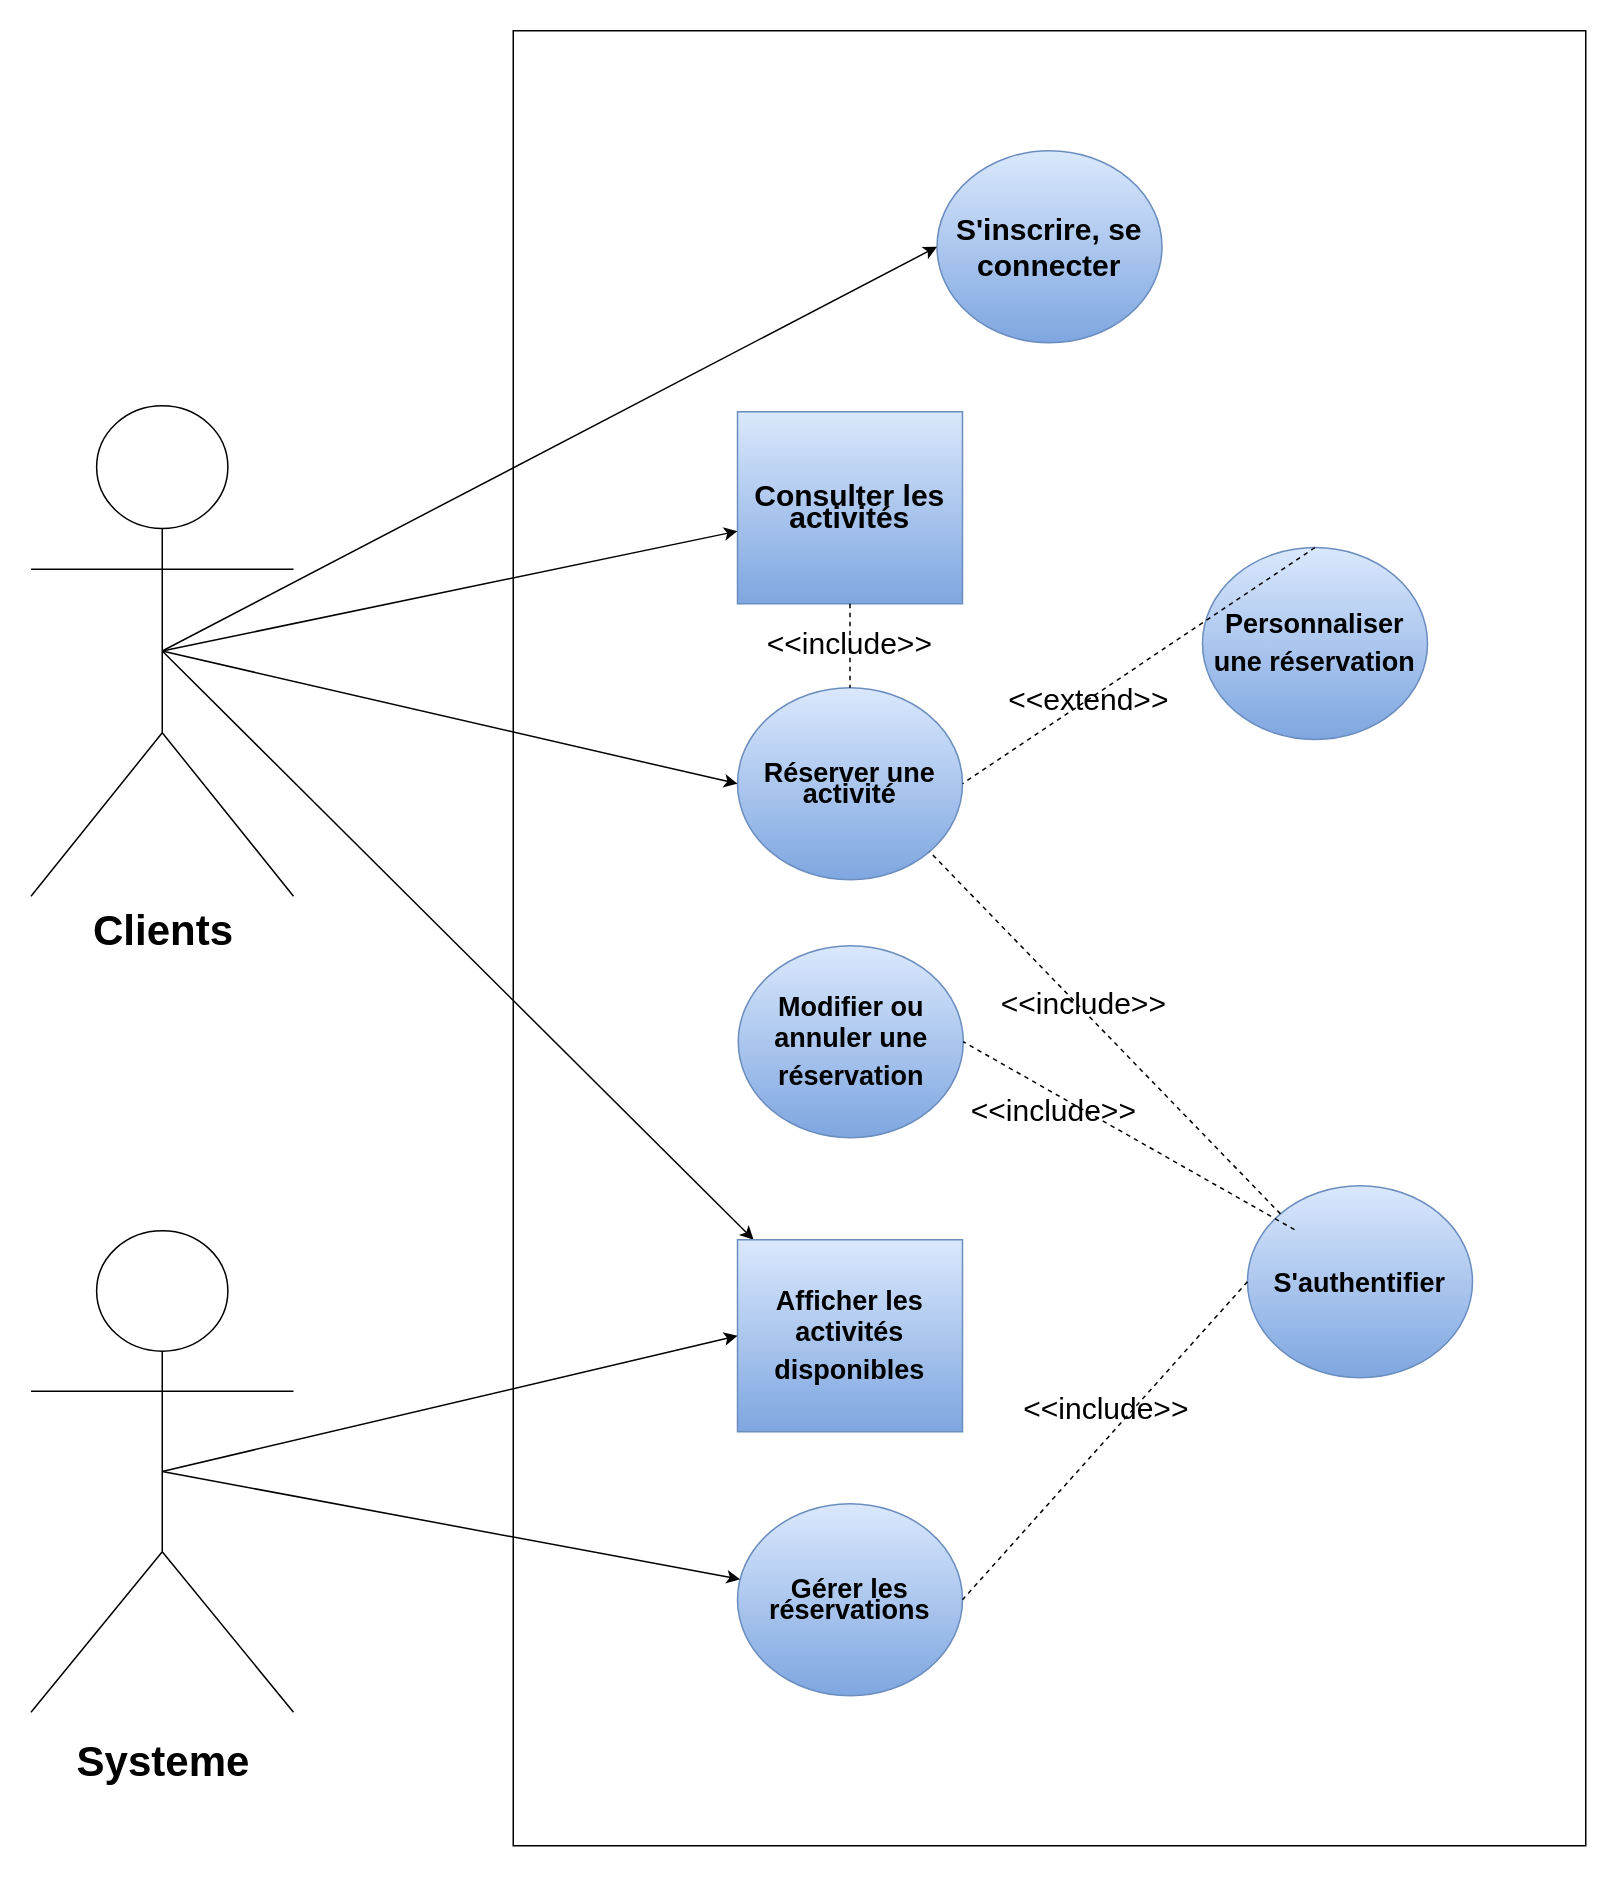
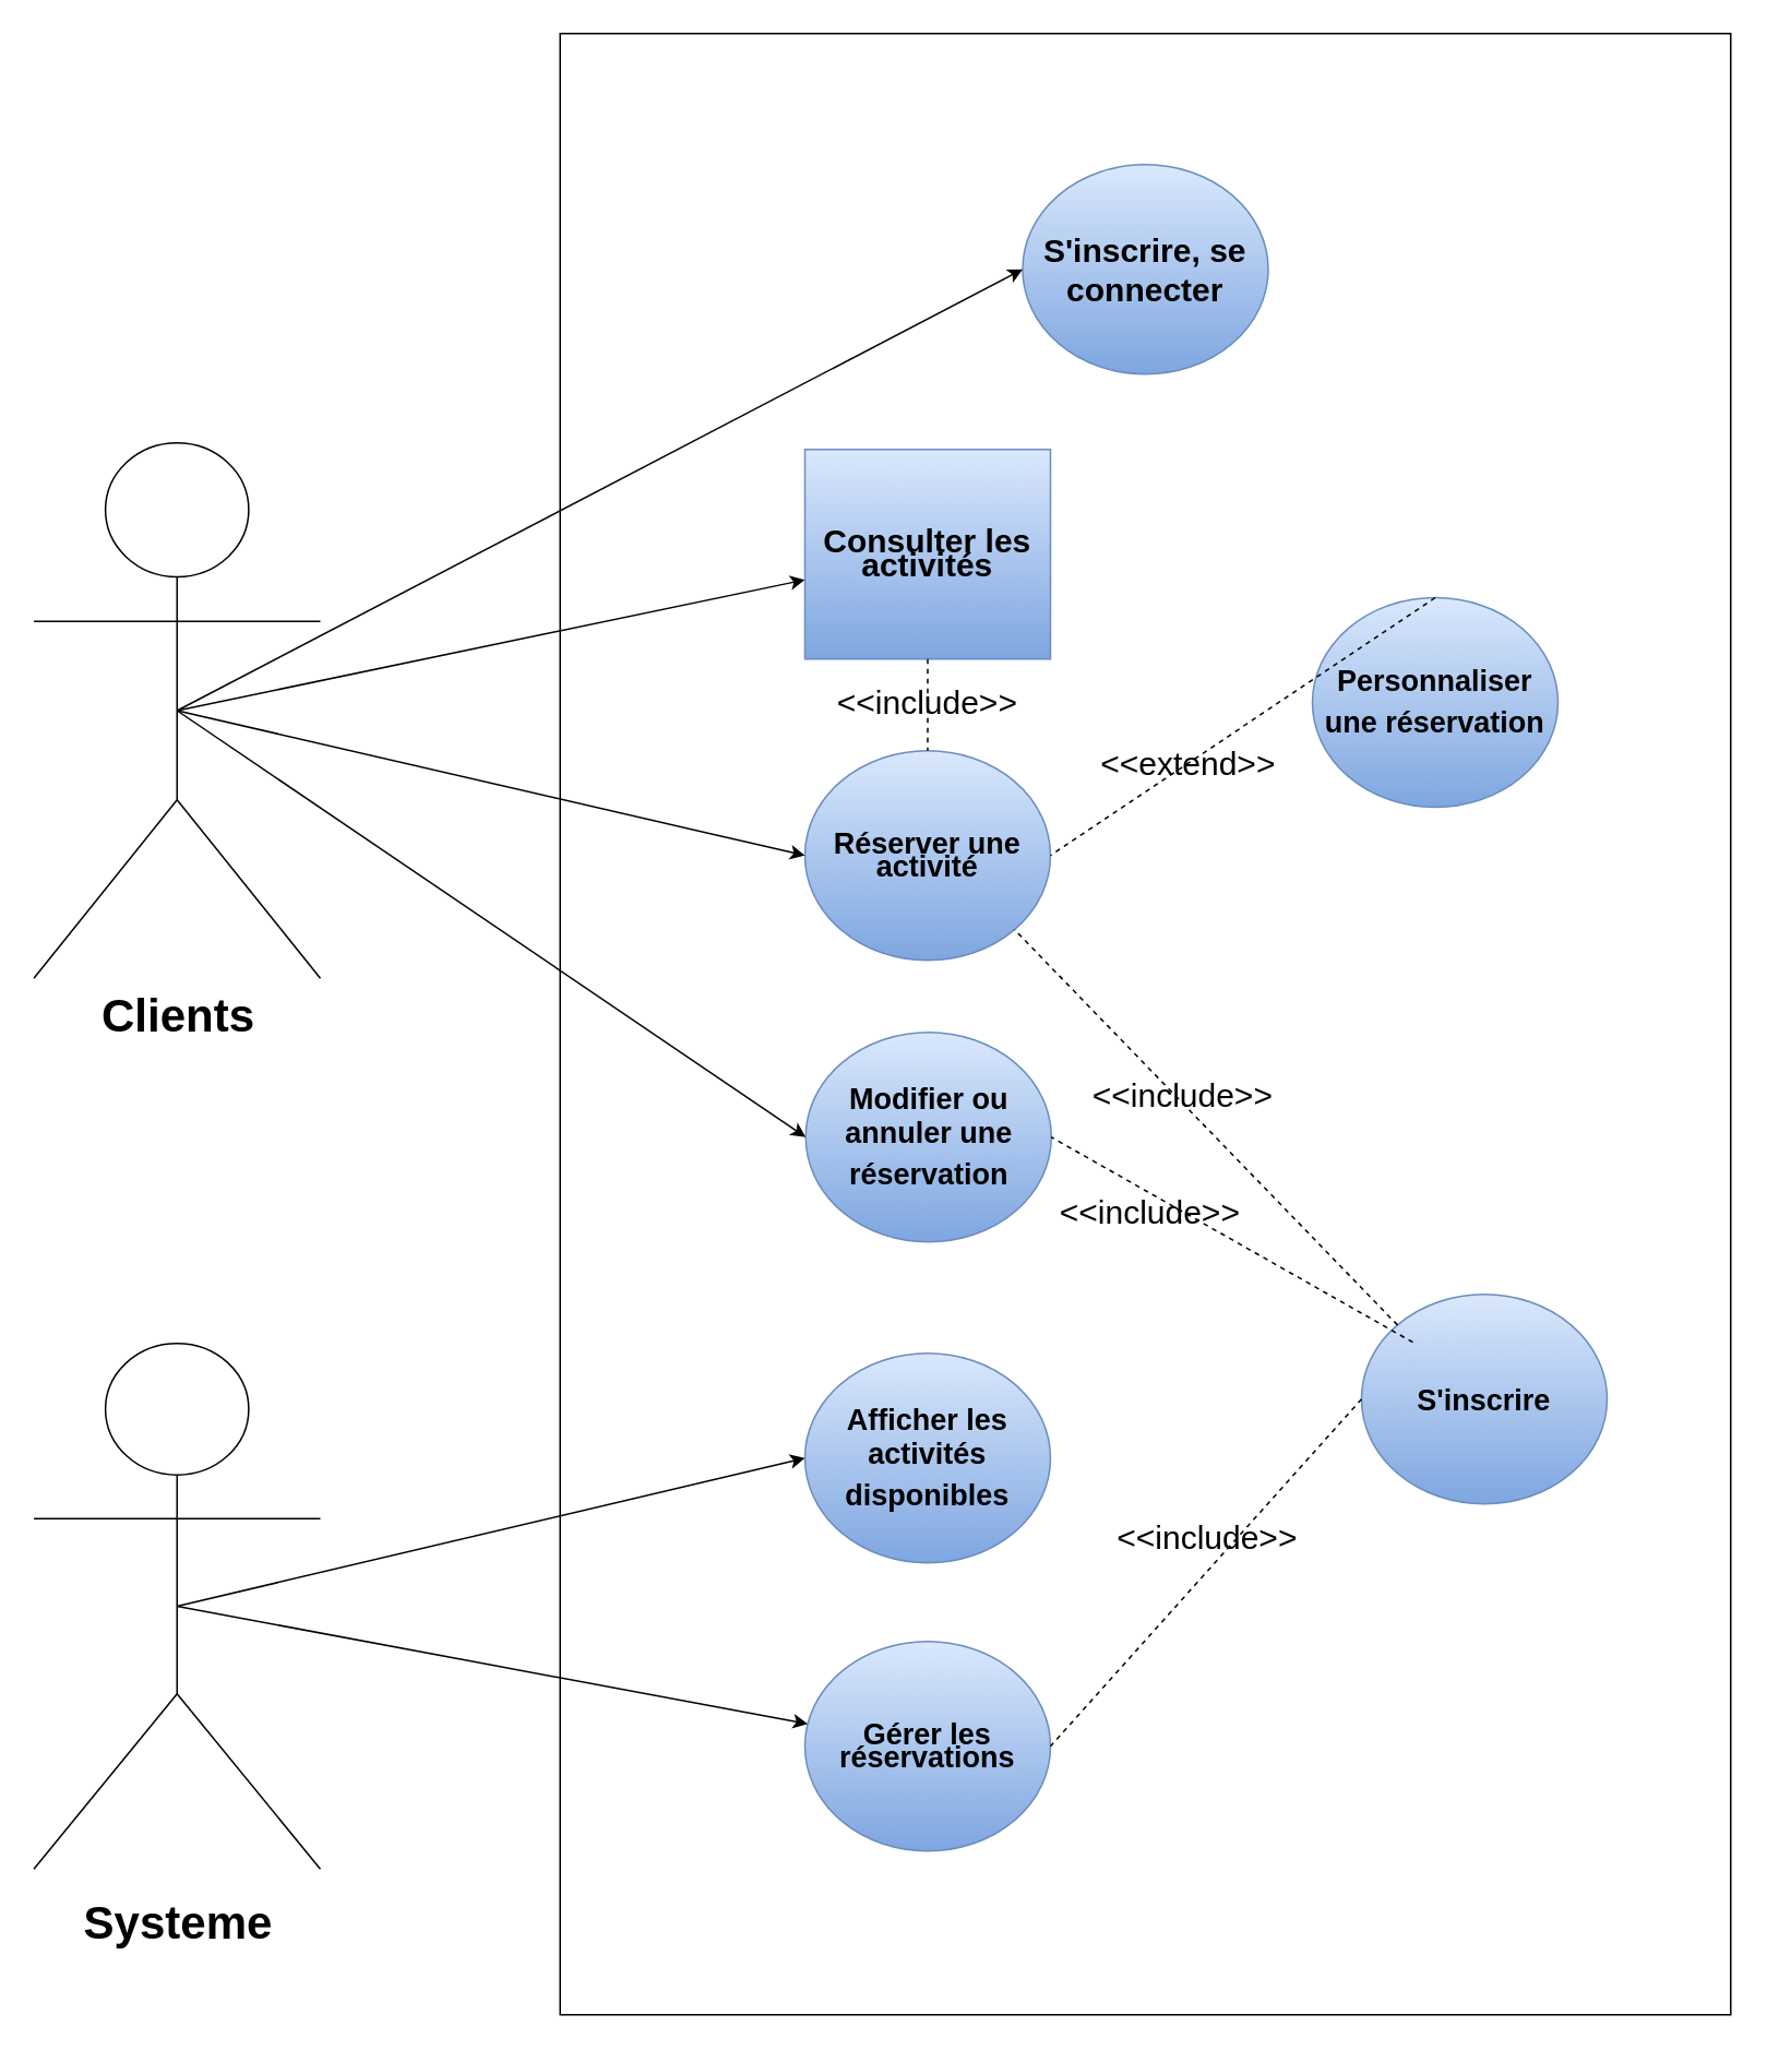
  <mxCell id="0" />
  <mxCell id="1" parent="0" />
  <mxCell id="2" value="" style="whiteSpace=wrap;html=1;" parent="1" vertex="1"><mxGeometry x="341.5" y="20" width="715" height="1210" as="geometry" /></mxCell>
  <mxCell id="3" value="&lt;b&gt;&lt;font color=&quot;#000000&quot; style=&quot;font-size: 20px;&quot;&gt;S'inscrire, se connecter&lt;/font&gt;&lt;/b&gt;&lt;b style=&quot;font-size: 20px;&quot;&gt;&lt;br&gt;&lt;/b&gt;" style="ellipse;whiteSpace=wrap;html=1;fillColor=#dae8fc;strokeColor=#6c8ebf;gradientColor=#7ea6e0;" parent="1" vertex="1"><mxGeometry x="624" y="100" width="150" height="128" as="geometry" /></mxCell>
  <mxCell id="4" value="&lt;p style=&quot;line-height: 100%;&quot;&gt;&lt;b&gt;&lt;font style=&quot;font-size: 20px;&quot; color=&quot;#000000&quot;&gt;Consulter les activités&lt;/font&gt;&lt;/b&gt;&lt;br&gt;&lt;/p&gt;" style="whiteSpace=wrap;html=1;fillColor=#dae8fc;strokeColor=#6c8ebf;gradientColor=#7ea6e0;rounded=0;" parent="1" vertex="1"><mxGeometry x="491" y="274" width="150" height="128" as="geometry" /></mxCell>
  <mxCell id="5" value="&lt;p style=&quot;line-height: 100%;&quot;&gt;&lt;b&gt;&lt;font color=&quot;#000000&quot; style=&quot;font-size: 18px;&quot;&gt;Réserver une activité&lt;/font&gt;&lt;/b&gt;&lt;br&gt;&lt;/p&gt;" style="ellipse;whiteSpace=wrap;html=1;fillColor=#dae8fc;strokeColor=#6c8ebf;gradientColor=#7ea6e0;" parent="1" vertex="1"><mxGeometry x="491" y="458" width="150" height="128" as="geometry" /></mxCell>
  <mxCell id="6" value="&lt;span style=&quot;color: rgb(0, 0, 0); font-family: &amp;quot;Nunito Sans&amp;quot;, sans-serif; text-align: left; background-color: rgb(255, 255, 255);&quot;&gt;&lt;b style=&quot;&quot;&gt;&lt;font style=&quot;font-size: 28px;&quot;&gt;Clients&lt;/font&gt;&lt;/b&gt;&lt;/span&gt;" style="shape=umlActor;verticalLabelPosition=bottom;verticalAlign=top;html=1;outlineConnect=0;fontSize=18;" parent="1" vertex="1"><mxGeometry x="20" y="270" width="175" height="327" as="geometry" /></mxCell>
  <mxCell id="7" value="" style="endArrow=classic;html=1;fontSize=20;exitX=0.5;exitY=0.5;exitDx=0;exitDy=0;exitPerimeter=0;entryX=0;entryY=0.5;entryDx=0;entryDy=0;" parent="1" source="6" target="3" edge="1"><mxGeometry width="50" height="50" relative="1" as="geometry"><mxPoint x="135" y="300" as="sourcePoint" /><mxPoint x="185" y="250" as="targetPoint" /></mxGeometry></mxCell>
  <mxCell id="8" value="" style="endArrow=classic;html=1;fontSize=20;exitX=0.5;exitY=0.5;exitDx=0;exitDy=0;exitPerimeter=0;" parent="1" source="6" target="4" edge="1"><mxGeometry width="50" height="50" relative="1" as="geometry"><mxPoint x="95" y="345" as="sourcePoint" /><mxPoint x="345" y="204" as="targetPoint" /></mxGeometry></mxCell>
  <mxCell id="9" value="" style="endArrow=classic;html=1;fontSize=20;exitX=0.5;exitY=0.5;exitDx=0;exitDy=0;exitPerimeter=0;entryX=0;entryY=0.5;entryDx=0;entryDy=0;" parent="1" source="6" target="5" edge="1"><mxGeometry width="50" height="50" relative="1" as="geometry"><mxPoint x="95" y="345" as="sourcePoint" /><mxPoint x="345" y="345" as="targetPoint" /></mxGeometry></mxCell>
  <mxCell id="10" value="" style="endArrow=none;dashed=1;html=1;fontSize=20;entryX=0.5;entryY=0;entryDx=0;entryDy=0;" parent="1" source="4" target="5" edge="1"><mxGeometry width="50" height="50" relative="1" as="geometry"><mxPoint x="571" y="400" as="sourcePoint" /><mxPoint x="576" y="233" as="targetPoint" /></mxGeometry></mxCell>
  <mxCell id="11" value="&lt;b&gt;&lt;font color=&quot;#000000&quot; style=&quot;font-size: 18px;&quot;&gt;Personnaliser une réservation&lt;/font&gt;&lt;/b&gt;&lt;b style=&quot;font-size: 20px;&quot;&gt;&lt;br&gt;&lt;/b&gt;" style="ellipse;whiteSpace=wrap;html=1;fillColor=#dae8fc;strokeColor=#6c8ebf;gradientColor=#7ea6e0;" parent="1" vertex="1"><mxGeometry x="801" y="364.5" width="150" height="128" as="geometry" /></mxCell>
  <mxCell id="12" value="&lt;b&gt;&lt;font style=&quot;font-size: 18px;&quot; color=&quot;#000000&quot;&gt;Modifier ou annuler une réservation&lt;/font&gt;&lt;/b&gt;&lt;b style=&quot;font-size: 20px;&quot;&gt;&lt;br&gt;&lt;/b&gt;" style="ellipse;whiteSpace=wrap;html=1;fillColor=#dae8fc;strokeColor=#6c8ebf;gradientColor=#7ea6e0;" parent="1" vertex="1"><mxGeometry x="491.5" y="630" width="150" height="128" as="geometry" /></mxCell>
- <mxCell id="13" value="" style="endArrow=classic;html=1;fontSize=20;exitX=0.5;exitY=0.5;exitDx=0;exitDy=0;exitPerimeter=0;" parent="1" source="6" target="18" edge="1"><mxGeometry width="50" height="50" relative="1" as="geometry"><mxPoint x="85" y="680" as="sourcePoint" /><mxPoint x="185" y="941" as="targetPoint" /></mxGeometry></mxCell>
+ <mxCell id="13" value="" style="endArrow=classic;html=1;fontSize=20;exitX=0.5;exitY=0.5;exitDx=0;exitDy=0;exitPerimeter=0;entryX=0;entryY=0.5;entryDx=0;entryDy=0;" parent="1" source="6" target="12" edge="1"><mxGeometry width="50" height="50" relative="1" as="geometry"><mxPoint x="85" y="680" as="sourcePoint" /><mxPoint x="185" y="941" as="targetPoint" /></mxGeometry></mxCell>
  <mxCell id="14" value="" style="endArrow=none;dashed=1;html=1;fontSize=18;fontColor=#000000;entryX=1;entryY=0.5;entryDx=0;entryDy=0;exitX=0.5;exitY=0;exitDx=0;exitDy=0;" parent="1" source="11" target="5" edge="1"><mxGeometry width="50" height="50" relative="1" as="geometry"><mxPoint x="711" y="580" as="sourcePoint" /><mxPoint x="761" y="530" as="targetPoint" /></mxGeometry></mxCell>
  <mxCell id="15" value="&amp;lt;&amp;lt;extend&amp;gt;&amp;gt;" style="text;whiteSpace=wrap;html=1;fontSize=20;" parent="1" vertex="1"><mxGeometry x="670" y="447" width="110" height="40" as="geometry" /></mxCell>
  <mxCell id="16" value="&amp;lt;&amp;lt;include&amp;gt;&amp;gt;" style="text;whiteSpace=wrap;html=1;fontSize=20;" parent="1" vertex="1"><mxGeometry x="509" y="410" width="115" height="37" as="geometry" /></mxCell>
  <mxCell id="17" value="&lt;font style=&quot;font-size: 20px;&quot; color=&quot;#ffffff&quot;&gt;Systeme de guestion de reservation&lt;/font&gt;" style="text;html=1;strokeColor=none;fillColor=none;align=center;verticalAlign=middle;whiteSpace=wrap;rounded=0;fontSize=18;fontColor=#000000;" parent="1" vertex="1"><mxGeometry x="355" width="330" height="34" as="geometry" y="30" /></mxCell>
- <mxCell id="18" value="&lt;font size=&quot;1&quot; color=&quot;#000000&quot;&gt;&lt;b style=&quot;font-size: 18px;&quot;&gt;Afficher les activités disponibles&lt;/b&gt;&lt;/font&gt;&lt;b style=&quot;font-size: 20px;&quot;&gt;&lt;br&gt;&lt;/b&gt;" style="whiteSpace=wrap;html=1;fillColor=#dae8fc;strokeColor=#6c8ebf;gradientColor=#7ea6e0;rounded=0;" parent="1" vertex="1"><mxGeometry x="491" y="826" width="150" height="128" as="geometry" /></mxCell>
+ <mxCell id="18" value="&lt;font size=&quot;1&quot; color=&quot;#000000&quot;&gt;&lt;b style=&quot;font-size: 18px;&quot;&gt;Afficher les activités disponibles&lt;/b&gt;&lt;/font&gt;&lt;b style=&quot;font-size: 20px;&quot;&gt;&lt;br&gt;&lt;/b&gt;" style="ellipse;whiteSpace=wrap;html=1;fillColor=#dae8fc;strokeColor=#6c8ebf;gradientColor=#7ea6e0;" parent="1" vertex="1"><mxGeometry x="491" y="826" width="150" height="128" as="geometry" /></mxCell>
  <mxCell id="19" value="&lt;p style=&quot;line-height: 100%;&quot;&gt;&lt;font style=&quot;font-size: 18px;&quot; color=&quot;#000000&quot;&gt;&lt;b&gt;Gérer les réservations&lt;/b&gt;&lt;/font&gt;&lt;br&gt;&lt;/p&gt;" style="ellipse;whiteSpace=wrap;html=1;fillColor=#dae8fc;strokeColor=#6c8ebf;gradientColor=#7ea6e0;" parent="1" vertex="1"><mxGeometry x="491" y="1002" width="150" height="128" as="geometry" /></mxCell>
  <mxCell id="20" value="&lt;p style=&quot;line-height: 100%;&quot;&gt;&lt;span style=&quot;color: rgb(0, 0, 0); font-family: &amp;quot;Nunito Sans&amp;quot;, sans-serif; text-align: left; background-color: rgb(255, 255, 255);&quot;&gt;&lt;font style=&quot;font-size: 28px;&quot;&gt;&lt;b&gt;Systeme&lt;/b&gt;&lt;/font&gt;&lt;/span&gt;&lt;/p&gt;" style="shape=umlActor;verticalLabelPosition=bottom;verticalAlign=top;html=1;outlineConnect=0;fontSize=18;" parent="1" vertex="1"><mxGeometry x="20" y="820" width="175" height="321" as="geometry" /></mxCell>
  <mxCell id="21" value="" style="endArrow=classic;html=1;fontSize=20;exitX=0.5;exitY=0.5;exitDx=0;exitDy=0;exitPerimeter=0;entryX=0;entryY=0.5;entryDx=0;entryDy=0;" parent="1" source="20" target="18" edge="1"><mxGeometry width="50" height="50" relative="1" as="geometry"><mxPoint x="135" y="714" as="sourcePoint" /><mxPoint x="185" y="664" as="targetPoint" /></mxGeometry></mxCell>
  <mxCell id="22" value="" style="endArrow=classic;html=1;fontSize=20;exitX=0.5;exitY=0.5;exitDx=0;exitDy=0;exitPerimeter=0;" parent="1" source="20" target="19" edge="1"><mxGeometry width="50" height="50" relative="1" as="geometry"><mxPoint x="95" y="759" as="sourcePoint" /><mxPoint x="345" y="618" as="targetPoint" /></mxGeometry></mxCell>
- <mxCell id="23" value="&lt;b&gt;&lt;font color=&quot;#000000&quot; style=&quot;font-size: 18px;&quot;&gt;S'authentifier&lt;/font&gt;&lt;/b&gt;&lt;b style=&quot;font-size: 20px;&quot;&gt;&lt;br&gt;&lt;/b&gt;" style="ellipse;whiteSpace=wrap;html=1;fillColor=#dae8fc;strokeColor=#6c8ebf;gradientColor=#7ea6e0;" vertex="1" parent="1"><mxGeometry x="831" y="790" width="150" height="128" as="geometry" /></mxCell>
+ <mxCell id="23" value="&lt;b&gt;&lt;font color=&quot;#000000&quot; style=&quot;font-size: 18px;&quot;&gt;S'inscrire&lt;/font&gt;&lt;/b&gt;&lt;b style=&quot;font-size: 20px;&quot;&gt;&lt;br&gt;&lt;/b&gt;" style="ellipse;whiteSpace=wrap;html=1;fillColor=#dae8fc;strokeColor=#6c8ebf;gradientColor=#7ea6e0;" vertex="1" parent="1"><mxGeometry x="831" y="790" width="150" height="128" as="geometry" /></mxCell>
  <mxCell id="24" value="" style="endArrow=none;dashed=1;html=1;fontSize=18;fontColor=#000000;exitX=0;exitY=0.5;exitDx=0;exitDy=0;entryX=1;entryY=0.5;entryDx=0;entryDy=0;" edge="1" parent="1" source="23" target="19"><mxGeometry width="50" height="50" relative="1" as="geometry"><mxPoint x="859" y="880" as="sourcePoint" /><mxPoint x="651" y="1050" as="targetPoint" /></mxGeometry></mxCell>
  <mxCell id="25" value="" style="endArrow=none;dashed=1;html=1;fontSize=18;fontColor=#000000;exitX=0;exitY=0;exitDx=0;exitDy=0;entryX=1;entryY=1;entryDx=0;entryDy=0;" edge="1" parent="1" source="23" target="5"><mxGeometry width="50" height="50" relative="1" as="geometry"><mxPoint x="851" y="874" as="sourcePoint" /><mxPoint x="661" y="1086" as="targetPoint" /></mxGeometry></mxCell>
  <mxCell id="26" value="&amp;lt;&amp;lt;include&amp;gt;&amp;gt;" style="text;whiteSpace=wrap;html=1;fontSize=20;" vertex="1" parent="1"><mxGeometry x="665" y="650" width="115" height="37" as="geometry" /></mxCell>
  <mxCell id="27" value="&amp;lt;&amp;lt;include&amp;gt;&amp;gt;" style="text;whiteSpace=wrap;html=1;fontSize=20;" vertex="1" parent="1"><mxGeometry x="680" y="920" width="115" height="37" as="geometry" /></mxCell>
  <mxCell id="28" value="" style="endArrow=none;dashed=1;html=1;fontSize=18;fontColor=#000000;exitX=0;exitY=0;exitDx=0;exitDy=0;entryX=1;entryY=0.5;entryDx=0;entryDy=0;" edge="1" parent="1" target="12"><mxGeometry width="50" height="50" relative="1" as="geometry"><mxPoint x="862.342" y="819.285" as="sourcePoint" /><mxPoint x="629.658" y="576.715" as="targetPoint" /></mxGeometry></mxCell>
  <mxCell id="29" value="&amp;lt;&amp;lt;include&amp;gt;&amp;gt;" style="text;whiteSpace=wrap;html=1;fontSize=20;" vertex="1" parent="1"><mxGeometry x="645" y="721" width="115" height="37" as="geometry" /></mxCell>
